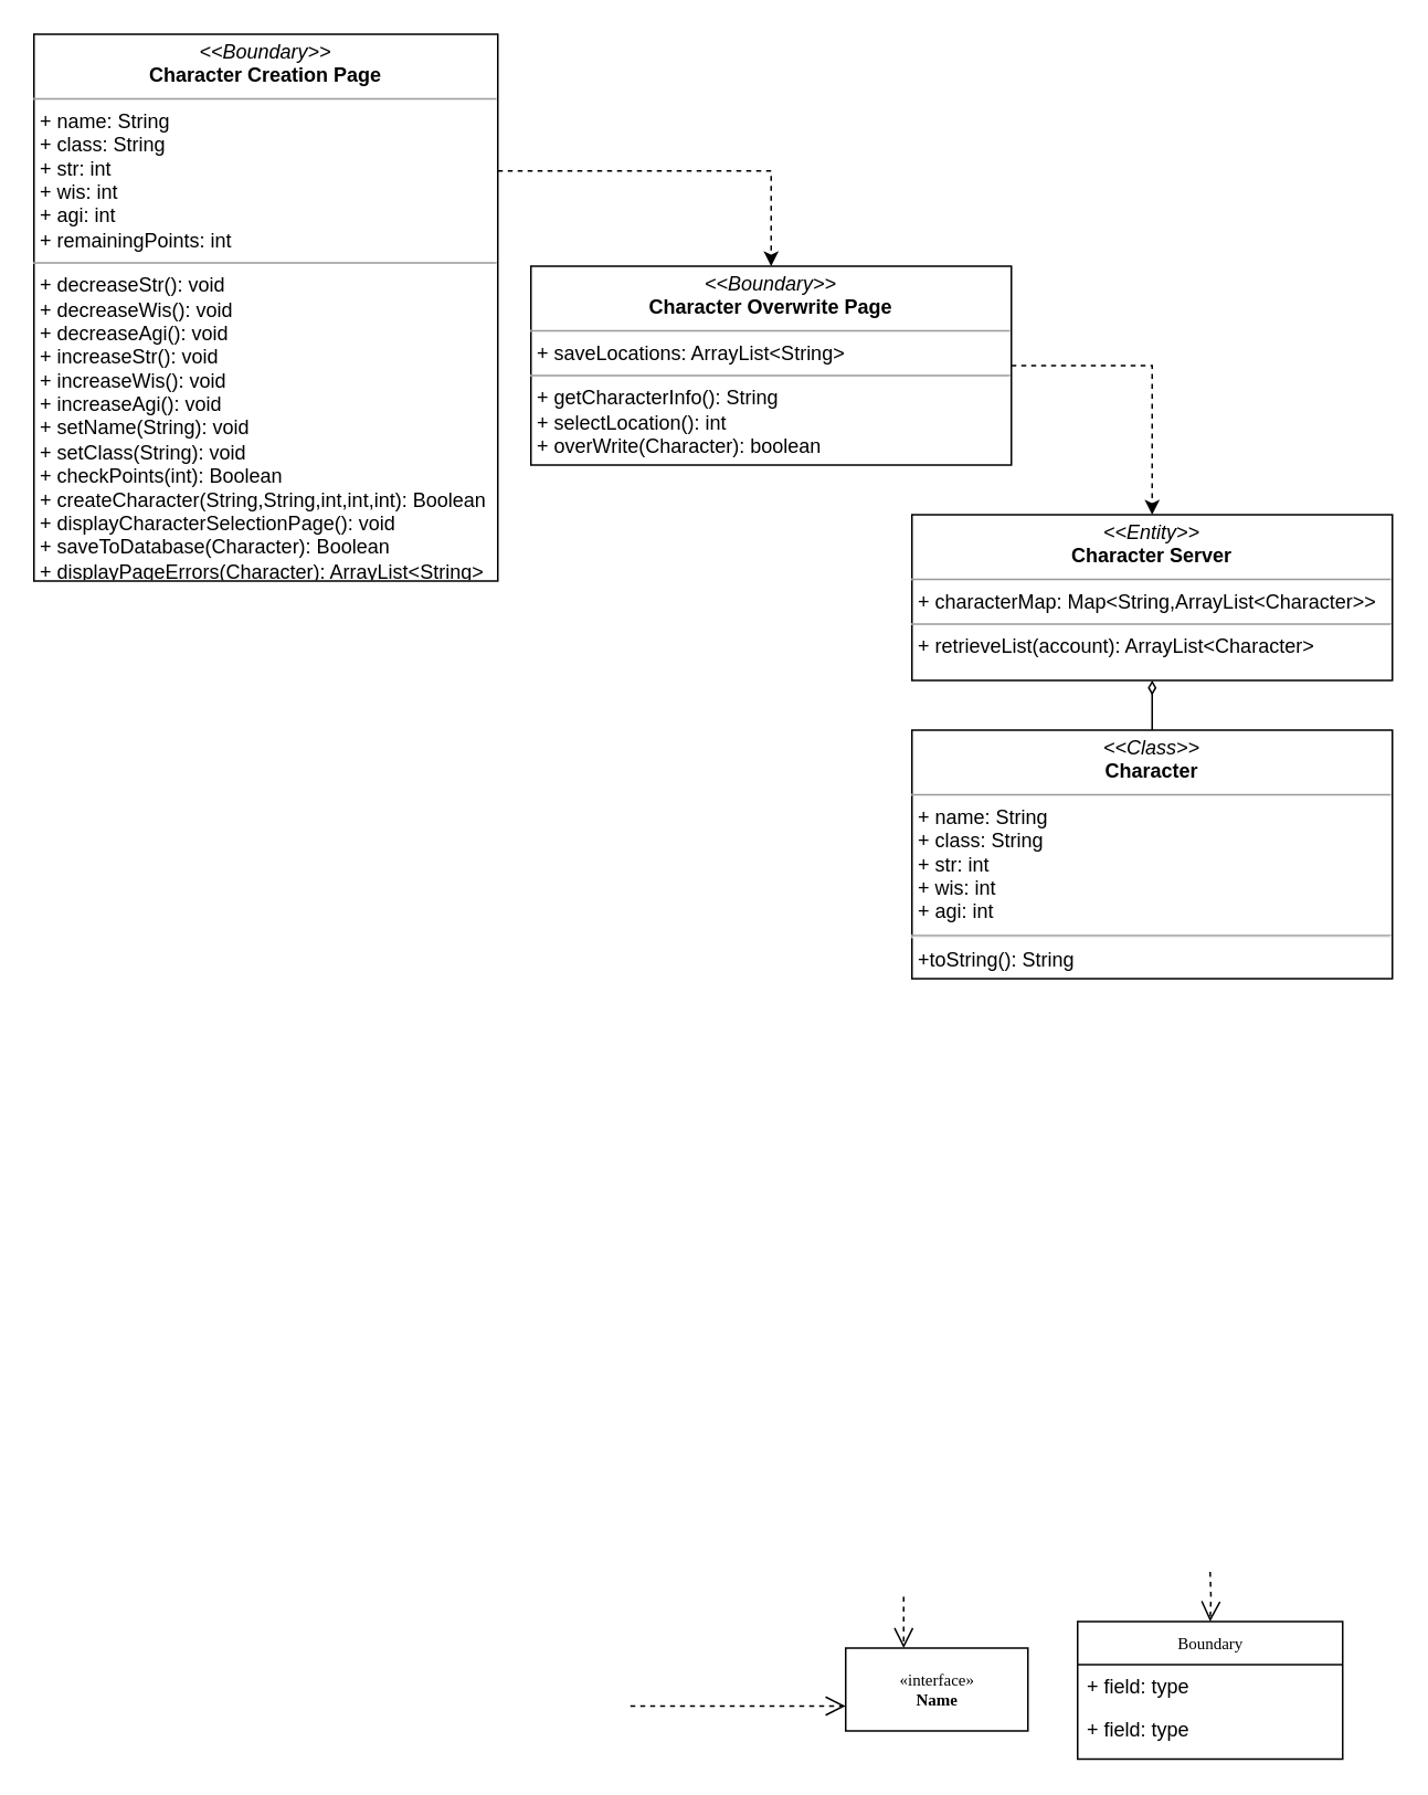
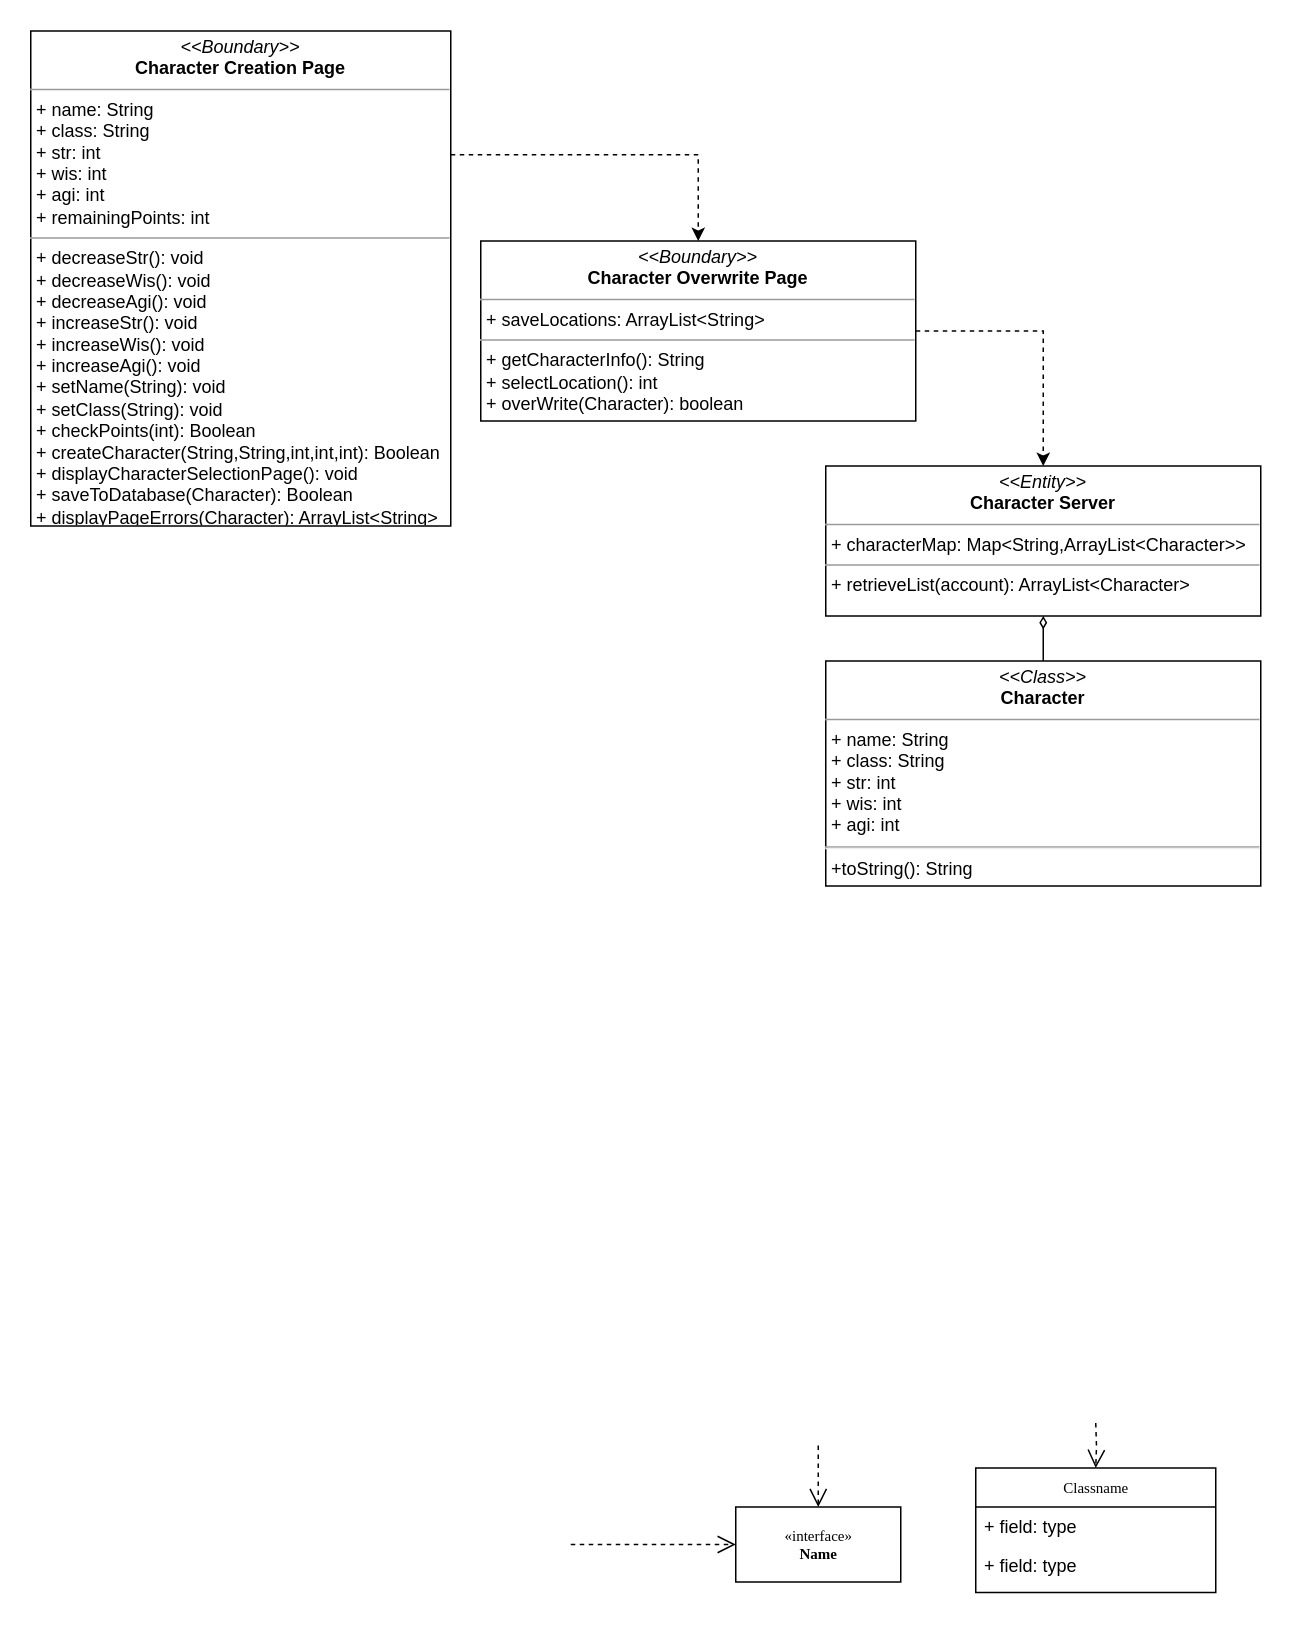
  <mxCell id="0" />
  <mxCell id="1" parent="0" />
- <mxCell id="2" value="Boundary" style="swimlane;html=1;fontStyle=0;childLayout=stackLayout;horizontal=1;startSize=26;fillColor=none;horizontalStack=0;resizeParent=1;resizeLast=0;collapsible=1;marginBottom=0;swimlaneFillColor=#ffffff;rounded=0;shadow=0;comic=0;labelBackgroundColor=none;strokeWidth=1;fontFamily=Verdana;fontSize=10;align=center;" parent="1" vertex="1"><mxGeometry x="650" y="978" width="160" height="83" as="geometry" /></mxCell>
+ <mxCell id="2" value="Classname" style="swimlane;html=1;fontStyle=0;childLayout=stackLayout;horizontal=1;startSize=26;fillColor=none;horizontalStack=0;resizeParent=1;resizeLast=0;collapsible=1;marginBottom=0;swimlaneFillColor=#ffffff;rounded=0;shadow=0;comic=0;labelBackgroundColor=none;strokeWidth=1;fontFamily=Verdana;fontSize=10;align=center;" parent="1" vertex="1"><mxGeometry x="650" y="978" width="160" height="83" as="geometry" /></mxCell>
  <mxCell id="3" value="+ field: type" style="text;html=1;strokeColor=none;fillColor=none;align=left;verticalAlign=top;spacingLeft=4;spacingRight=4;whiteSpace=wrap;overflow=hidden;rotatable=0;points=[[0,0.5],[1,0.5]];portConstraint=eastwest;" parent="2" vertex="1"><mxGeometry y="26" width="160" height="26" as="geometry" /></mxCell>
  <mxCell id="4" value="+ field: type" style="text;html=1;strokeColor=none;fillColor=none;align=left;verticalAlign=top;spacingLeft=4;spacingRight=4;whiteSpace=wrap;overflow=hidden;rotatable=0;points=[[0,0.5],[1,0.5]];portConstraint=eastwest;" parent="2" vertex="1"><mxGeometry y="52" width="160" height="26" as="geometry" /></mxCell>
  <mxCell id="5" style="edgeStyle=orthogonalEdgeStyle;rounded=0;html=1;dashed=1;labelBackgroundColor=none;startFill=0;endArrow=open;endFill=0;endSize=10;fontFamily=Verdana;fontSize=10;" parent="1" target="2" edge="1"><mxGeometry relative="1" as="geometry"><mxPoint x="730" y="948" as="sourcePoint" /></mxGeometry></mxCell>
- <mxCell id="6" value="&amp;laquo;interface&amp;raquo;&lt;br&gt;&lt;b&gt;Name&lt;/b&gt;" style="html=1;rounded=0;shadow=0;comic=0;labelBackgroundColor=none;strokeWidth=1;fontFamily=Verdana;fontSize=10;align=center;" parent="1" vertex="1"><mxGeometry x="510" y="994" width="110" height="50" as="geometry" /></mxCell>
+ <mxCell id="6" value="&amp;laquo;interface&amp;raquo;&lt;br&gt;&lt;b&gt;Name&lt;/b&gt;" style="html=1;rounded=0;shadow=0;comic=0;labelBackgroundColor=none;strokeWidth=1;fontFamily=Verdana;fontSize=10;align=center;" parent="1" vertex="1"><mxGeometry x="490" y="1004" width="110" height="50" as="geometry" /></mxCell>
  <mxCell id="7" style="edgeStyle=orthogonalEdgeStyle;rounded=0;html=1;dashed=1;labelBackgroundColor=none;startFill=0;endArrow=open;endFill=0;endSize=10;fontFamily=Verdana;fontSize=10;" parent="1" target="6" edge="1"><mxGeometry relative="1" as="geometry"><Array as="points"><mxPoint x="545" y="970" /><mxPoint x="545" y="970" /></Array><mxPoint x="545" y="963" as="sourcePoint" /></mxGeometry></mxCell>
  <mxCell id="8" value="&lt;p style=&quot;margin: 0px ; margin-top: 4px ; text-align: center&quot;&gt;&lt;i&gt;&amp;lt;&amp;lt;Boundary&amp;gt;&amp;gt;&lt;/i&gt;&lt;br&gt;&lt;b&gt;Character Creation Page&lt;/b&gt;&lt;/p&gt;&lt;hr size=&quot;1&quot;&gt;&lt;p style=&quot;margin: 0px ; margin-left: 4px&quot;&gt;+ name: String&lt;br&gt;+ class: String&lt;/p&gt;&lt;p style=&quot;margin: 0px ; margin-left: 4px&quot;&gt;+ str: int&lt;/p&gt;&lt;p style=&quot;margin: 0px ; margin-left: 4px&quot;&gt;+ wis: int&lt;/p&gt;&lt;p style=&quot;margin: 0px ; margin-left: 4px&quot;&gt;+ agi: int&lt;/p&gt;&lt;p style=&quot;margin: 0px ; margin-left: 4px&quot;&gt;+ remainingPoints: int&lt;/p&gt;&lt;hr size=&quot;1&quot;&gt;&lt;p style=&quot;margin: 0px ; margin-left: 4px&quot;&gt;+ decreaseStr(): void&lt;br&gt;&lt;/p&gt;&lt;p style=&quot;margin: 0px ; margin-left: 4px&quot;&gt;+ decreaseWis(): void&lt;br&gt;&lt;/p&gt;&lt;p style=&quot;margin: 0px ; margin-left: 4px&quot;&gt;+ decreaseAgi(): void&lt;br&gt;&lt;/p&gt;&lt;p style=&quot;margin: 0px ; margin-left: 4px&quot;&gt;+ increaseStr(): void&lt;/p&gt;&lt;p style=&quot;margin: 0px ; margin-left: 4px&quot;&gt;+ increaseWis(): void&lt;br&gt;&lt;/p&gt;&lt;p style=&quot;margin: 0px ; margin-left: 4px&quot;&gt;+ increaseAgi(): void&lt;br&gt;&lt;/p&gt;&lt;p style=&quot;margin: 0px ; margin-left: 4px&quot;&gt;+ setName(String): void&lt;/p&gt;&lt;p style=&quot;margin: 0px ; margin-left: 4px&quot;&gt;+ setClass(String): void&lt;/p&gt;&lt;p style=&quot;margin: 0px ; margin-left: 4px&quot;&gt;+ checkPoints(int): Boolean&lt;/p&gt;&lt;p style=&quot;margin: 0px ; margin-left: 4px&quot;&gt;+ createCharacter(String,String,int,int,int): Boolean&lt;/p&gt;&lt;p style=&quot;margin: 0px ; margin-left: 4px&quot;&gt;+ displayCharacterSelectionPage(): void&lt;/p&gt;&lt;p style=&quot;margin: 0px ; margin-left: 4px&quot;&gt;+ saveToDatabase(Character): Boolean&lt;/p&gt;&lt;p style=&quot;margin: 0px ; margin-left: 4px&quot;&gt;+ displayPageErrors(Character): ArrayList&amp;lt;String&amp;gt;&amp;nbsp;&lt;/p&gt;" style="verticalAlign=top;align=left;overflow=fill;fontSize=12;fontFamily=Helvetica;html=1;rounded=0;shadow=0;comic=0;labelBackgroundColor=none;strokeWidth=1" parent="1" vertex="1"><mxGeometry x="20" y="20" width="280" height="330" as="geometry" /></mxCell>
  <mxCell id="9" style="edgeStyle=orthogonalEdgeStyle;rounded=0;html=1;dashed=1;labelBackgroundColor=none;startFill=0;endArrow=open;endFill=0;endSize=10;fontFamily=Verdana;fontSize=10;" parent="1" target="6" edge="1"><mxGeometry relative="1" as="geometry"><Array as="points"><mxPoint x="410" y="1029" /><mxPoint x="410" y="1029" /></Array><mxPoint x="380" y="1029" as="sourcePoint" /></mxGeometry></mxCell>
  <mxCell id="10" value="&lt;p style=&quot;margin: 0px ; margin-top: 4px ; text-align: center&quot;&gt;&lt;i&gt;&amp;lt;&amp;lt;Entity&amp;gt;&amp;gt;&lt;/i&gt;&lt;br&gt;&lt;b&gt;Character Server&lt;/b&gt;&lt;/p&gt;&lt;hr size=&quot;1&quot;&gt;&lt;p style=&quot;margin: 0px ; margin-left: 4px&quot;&gt;+ characterMap: Map&amp;lt;String,ArrayList&amp;lt;Character&amp;gt;&amp;gt;&lt;/p&gt;&lt;hr size=&quot;1&quot;&gt;&lt;p style=&quot;margin: 0px ; margin-left: 4px&quot;&gt;+ retrieveList(account): ArrayList&amp;lt;Character&amp;gt;&lt;/p&gt;" style="verticalAlign=top;align=left;overflow=fill;fontSize=12;fontFamily=Helvetica;html=1;rounded=0;shadow=0;comic=0;labelBackgroundColor=none;strokeWidth=1" parent="1" vertex="1"><mxGeometry x="550" y="310" width="290" height="100" as="geometry" /></mxCell>
  <mxCell id="11" style="edgeStyle=orthogonalEdgeStyle;rounded=0;orthogonalLoop=1;jettySize=auto;html=1;entryX=0.5;entryY=0;entryDx=0;entryDy=0;dashed=1;exitX=1;exitY=0.25;exitDx=0;exitDy=0;" parent="1" source="8" target="14" edge="1"><mxGeometry relative="1" as="geometry" /></mxCell>
  <mxCell id="12" style="edgeStyle=orthogonalEdgeStyle;rounded=0;orthogonalLoop=1;jettySize=auto;html=1;startArrow=none;startFill=0;endArrow=diamondThin;endFill=0;exitX=0.5;exitY=0;exitDx=0;exitDy=0;" parent="1" target="10" edge="1" source="13"><mxGeometry relative="1" as="geometry"><mxPoint x="700" y="300" as="targetPoint" /><Array as="points" /><mxPoint x="695" y="510" as="sourcePoint" /></mxGeometry></mxCell>
  <mxCell id="13" value="&lt;p style=&quot;margin: 0px ; margin-top: 4px ; text-align: center&quot;&gt;&lt;i&gt;&amp;lt;&amp;lt;Class&amp;gt;&amp;gt;&lt;/i&gt;&lt;br&gt;&lt;b&gt;Character&lt;/b&gt;&lt;/p&gt;&lt;hr size=&quot;1&quot;&gt;&lt;p style=&quot;margin: 0px ; margin-left: 4px&quot;&gt;+ name: String&lt;/p&gt;&lt;p style=&quot;margin: 0px ; margin-left: 4px&quot;&gt;+ class: String&lt;/p&gt;&lt;p style=&quot;margin: 0px ; margin-left: 4px&quot;&gt;+ str: int&lt;/p&gt;&lt;p style=&quot;margin: 0px ; margin-left: 4px&quot;&gt;+ wis: int&lt;/p&gt;&lt;p style=&quot;margin: 0px ; margin-left: 4px&quot;&gt;+ agi: int&lt;/p&gt;&lt;hr&gt;&lt;p style=&quot;margin: 0px ; margin-left: 4px&quot;&gt;+toString(): String&lt;/p&gt;" style="verticalAlign=top;align=left;overflow=fill;fontSize=12;fontFamily=Helvetica;html=1;rounded=0;shadow=0;comic=0;labelBackgroundColor=none;strokeWidth=1" parent="1" vertex="1"><mxGeometry x="550" y="440" width="290" height="150" as="geometry" /></mxCell>
  <mxCell id="14" value="&lt;p style=&quot;margin: 0px ; margin-top: 4px ; text-align: center&quot;&gt;&lt;i&gt;&amp;lt;&amp;lt;Boundary&amp;gt;&amp;gt;&lt;/i&gt;&lt;br&gt;&lt;b&gt;Character Overwrite Page&lt;/b&gt;&lt;/p&gt;&lt;hr size=&quot;1&quot;&gt;&lt;p style=&quot;margin: 0px ; margin-left: 4px&quot;&gt;+ saveLocations: ArrayList&amp;lt;String&amp;gt;&lt;/p&gt;&lt;hr size=&quot;1&quot;&gt;&lt;p style=&quot;margin: 0px ; margin-left: 4px&quot;&gt;+ getCharacterInfo(): String&lt;/p&gt;&lt;p style=&quot;margin: 0px ; margin-left: 4px&quot;&gt;+ selectLocation(): int&lt;/p&gt;&lt;p style=&quot;margin: 0px ; margin-left: 4px&quot;&gt;+ overWrite(Character): boolean&lt;/p&gt;" style="verticalAlign=top;align=left;overflow=fill;fontSize=12;fontFamily=Helvetica;html=1;rounded=0;shadow=0;comic=0;labelBackgroundColor=none;strokeWidth=1" vertex="1" parent="1"><mxGeometry x="320" y="160" width="290" height="120" as="geometry" /></mxCell>
  <mxCell id="15" style="edgeStyle=orthogonalEdgeStyle;rounded=0;orthogonalLoop=1;jettySize=auto;html=1;entryX=0.5;entryY=0;entryDx=0;entryDy=0;dashed=1;exitX=1;exitY=0.5;exitDx=0;exitDy=0;" edge="1" parent="1" source="14" target="10"><mxGeometry relative="1" as="geometry"><mxPoint x="370" y="127.5" as="sourcePoint" /><mxPoint x="585" y="200" as="targetPoint" /></mxGeometry></mxCell>
